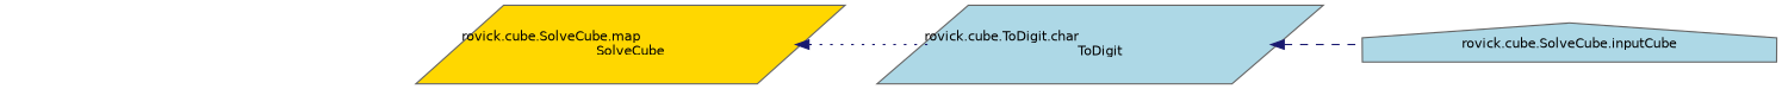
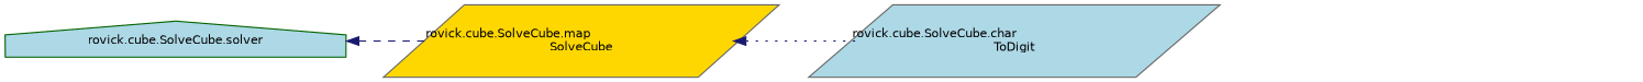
  digraph {
    rankdir=LR
    node [color=gray40 fillcolor=lightblue fontname=Helvetica fontsize=10 shape=house style=filled]
    edge [color=midnightblue dir=back fontname=Helvetica fontsize=10 labelfontname=Helvetica labelfontsize=10 style=dashed]
+   n1 [color=darkgreen fontcolor=black height=0.2 label="rovick.cube.SolveCube.solver" width=0.4]
    n2 [fillcolor=gold height=0.2 label="rovick.cube.SolveCube.map\lSolveCube" shape=parallelogram width=0.4]
-   n3 [height=0.2 label="rovick.cube.ToDigit.char\lToDigit" shape=parallelogram width=0.4]
-   n4 [height=0.2 label="rovick.cube.SolveCube.inputCube" width=0.4]
+   n3 [height=0.2 label="rovick.cube.SolveCube.char\lToDigit" shape=parallelogram width=0.4]
+   n1 -> n2
    n2 -> n3 [style=dotted]
-   n3 -> n4
  }
